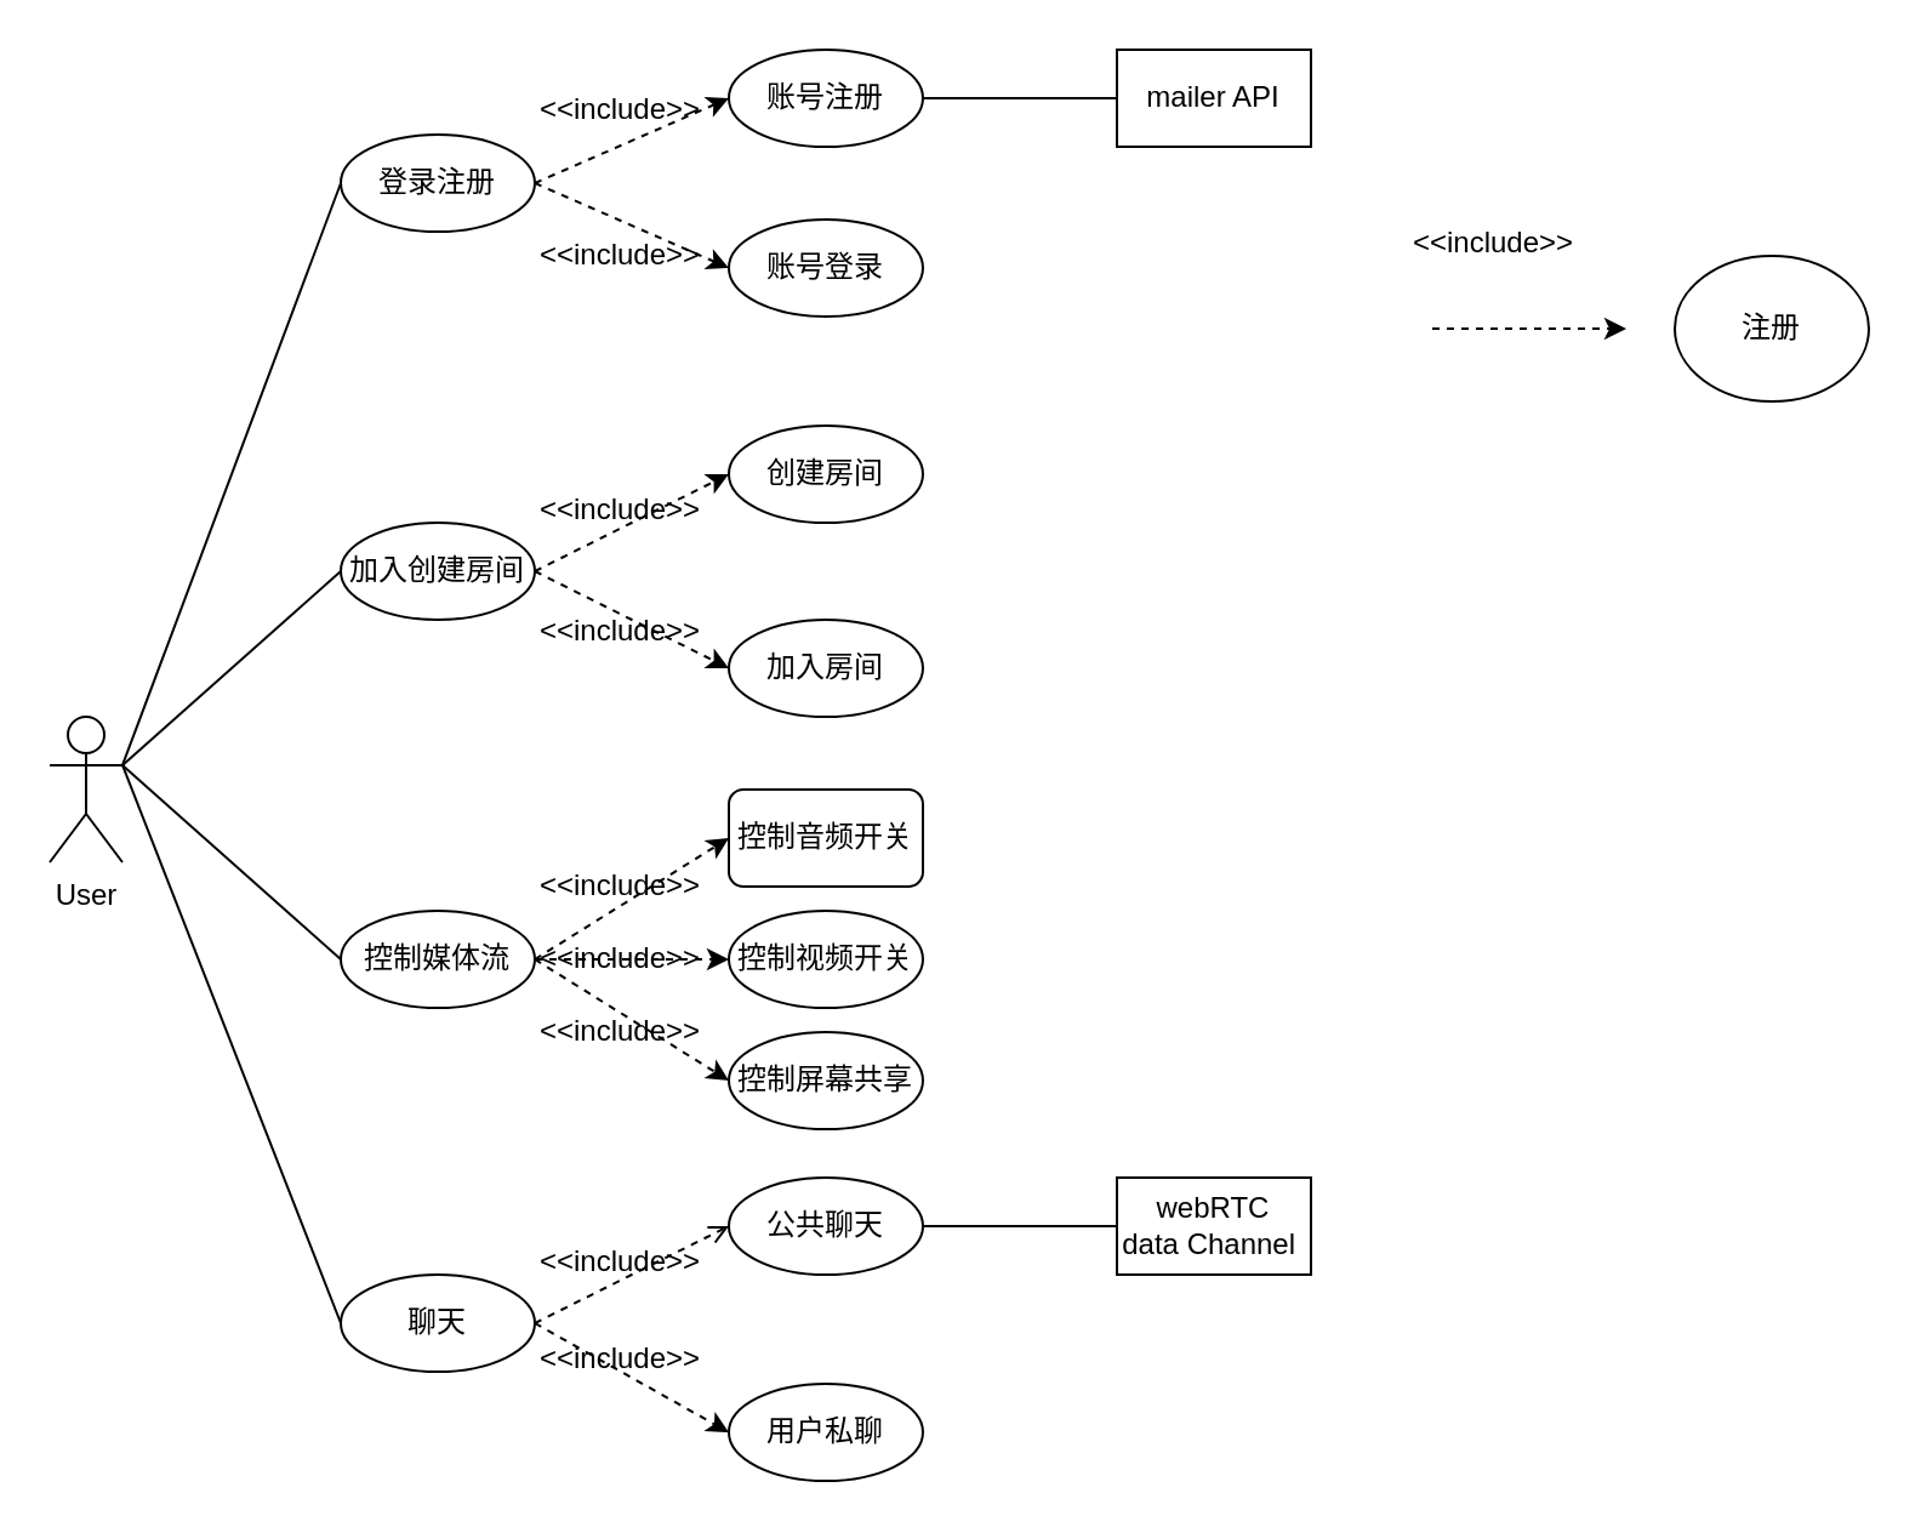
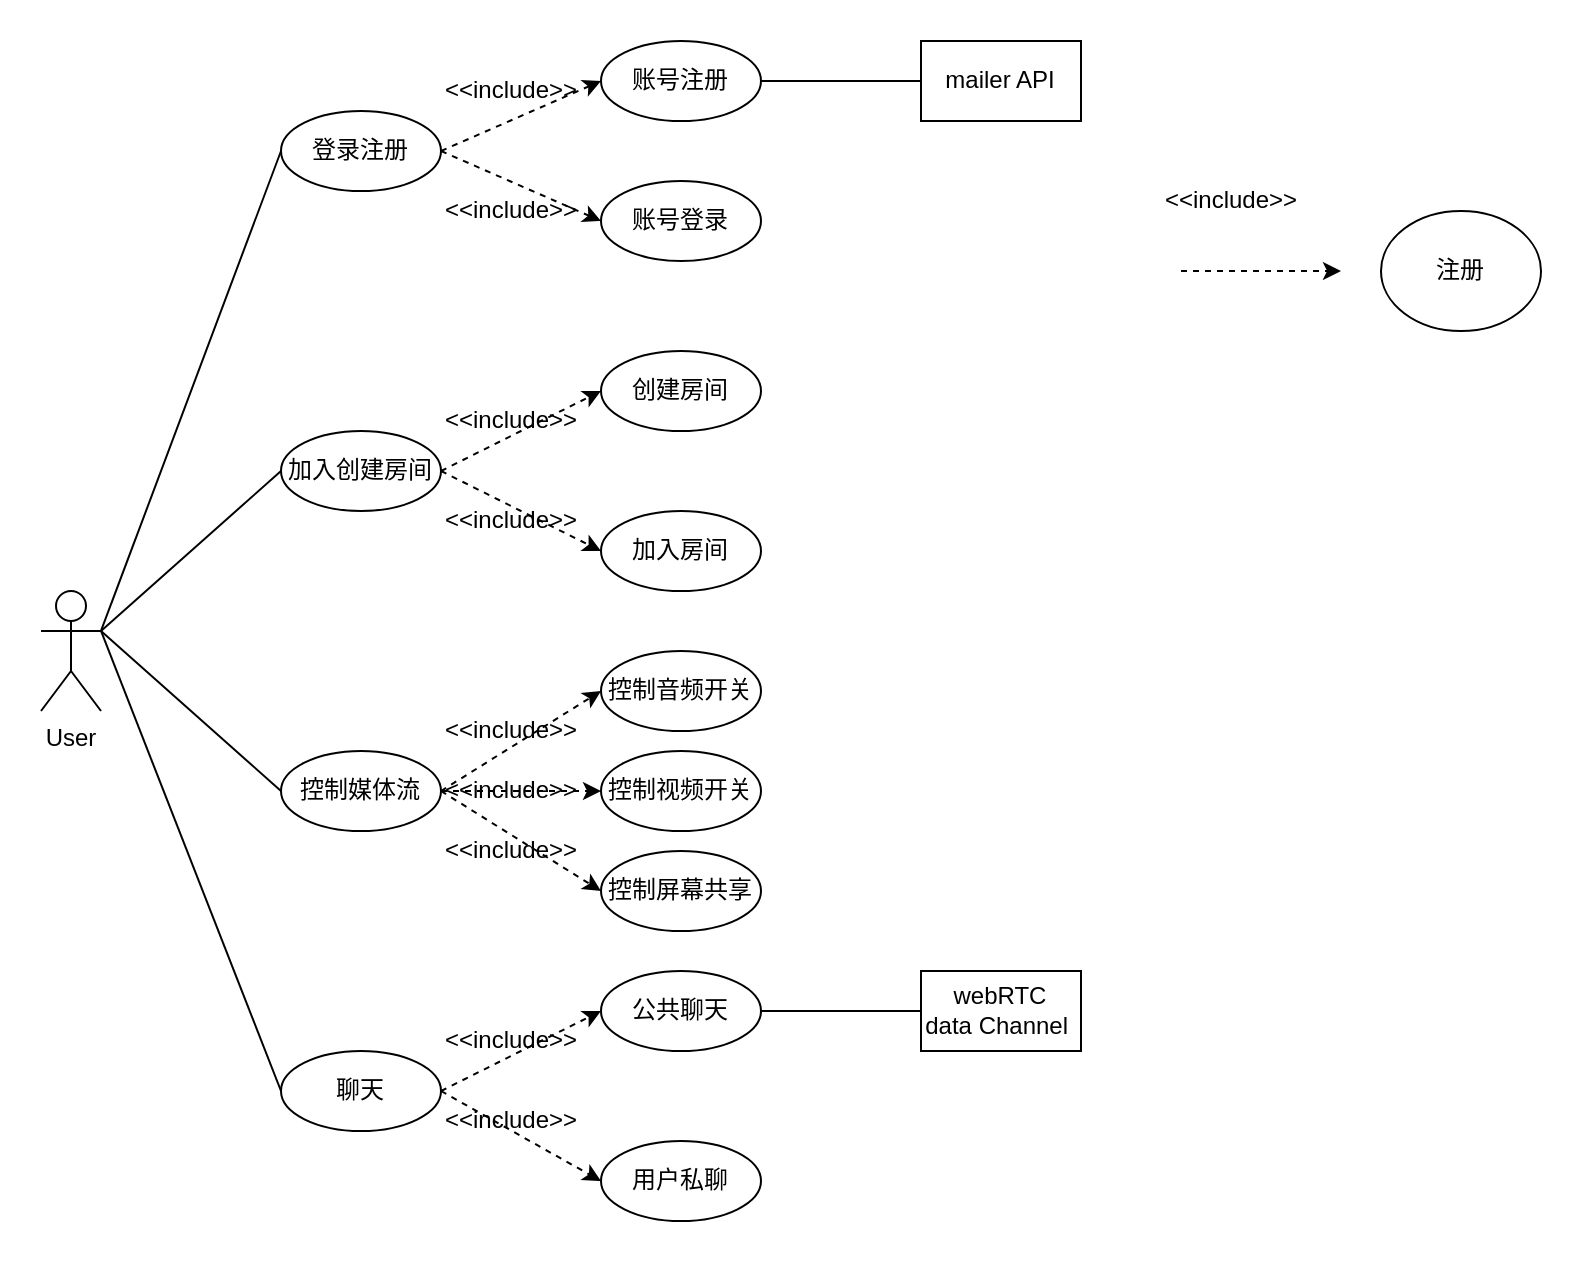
  <mxCell id="0" />
  <mxCell id="1" parent="0" />
  <mxCell id="2" value="登录注册" style="ellipse;whiteSpace=wrap;html=1;" vertex="1" parent="1"><mxGeometry x="140" y="55" width="80" height="40" as="geometry" /></mxCell>
  <mxCell id="3" value="" style="endArrow=none;html=1;entryX=0;entryY=0.5;entryDx=0;entryDy=0;exitX=1;exitY=0.333;exitDx=0;exitDy=0;exitPerimeter=0;" edge="1" parent="1" source="44" target="2"><mxGeometry width="50" height="50" relative="1" as="geometry"><mxPoint x="50" y="315" as="sourcePoint" /><mxPoint x="420" y="275" as="targetPoint" /></mxGeometry></mxCell>
  <mxCell id="4" value="" style="endArrow=classic;dashed=1;html=1;entryX=0;entryY=0.5;entryDx=0;entryDy=0;" edge="1" parent="1" target="5"><mxGeometry width="50" height="50" relative="1" as="geometry"><mxPoint x="220" y="75" as="sourcePoint" /><mxPoint x="300" y="125" as="targetPoint" /></mxGeometry></mxCell>
  <mxCell id="5" value="账号登录" style="ellipse;whiteSpace=wrap;html=1;" vertex="1" parent="1"><mxGeometry x="300" y="90" width="80" height="40" as="geometry" /></mxCell>
  <mxCell id="6" value="&amp;lt;&amp;lt;include&amp;gt;&amp;gt;" style="text;html=1;align=center;verticalAlign=middle;resizable=0;points=[];autosize=1;strokeColor=none;fillColor=none;" vertex="1" parent="1"><mxGeometry x="210" y="90" width="90" height="30" as="geometry" /></mxCell>
  <mxCell id="7" value="注册" style="ellipse;whiteSpace=wrap;html=1;" vertex="1" parent="1"><mxGeometry x="690" y="105" width="80" height="60" as="geometry" /></mxCell>
  <mxCell id="8" value="&amp;lt;&amp;lt;include&amp;gt;&amp;gt;" style="text;html=1;align=center;verticalAlign=middle;resizable=0;points=[];autosize=1;strokeColor=none;fillColor=none;" vertex="1" parent="1"><mxGeometry x="570" y="85" width="90" height="30" as="geometry" /></mxCell>
  <mxCell id="9" value="" style="endArrow=classic;dashed=1;html=1;exitX=1;exitY=0.5;exitDx=0;exitDy=0;entryX=0;entryY=0.5;entryDx=0;entryDy=0;" edge="1" parent="1" source="2" target="10"><mxGeometry width="50" height="50" relative="1" as="geometry"><mxPoint x="220" y="15" as="sourcePoint" /><mxPoint x="300" y="15" as="targetPoint" /></mxGeometry></mxCell>
  <mxCell id="10" value="账号注册" style="ellipse;whiteSpace=wrap;html=1;" vertex="1" parent="1"><mxGeometry x="300" y="20" width="80" height="40" as="geometry" /></mxCell>
  <mxCell id="11" value="&amp;lt;&amp;lt;include&amp;gt;&amp;gt;" style="text;html=1;align=center;verticalAlign=middle;resizable=0;points=[];autosize=1;strokeColor=none;fillColor=none;" vertex="1" parent="1"><mxGeometry x="210" y="30" width="90" height="30" as="geometry" /></mxCell>
  <mxCell id="12" value="加入创建房间" style="ellipse;whiteSpace=wrap;html=1;" vertex="1" parent="1"><mxGeometry x="140" y="215" width="80" height="40" as="geometry" /></mxCell>
  <mxCell id="13" value="" style="endArrow=classic;dashed=1;html=1;exitX=1;exitY=0.5;exitDx=0;exitDy=0;entryX=0;entryY=0.5;entryDx=0;entryDy=0;" edge="1" parent="1" source="12" target="14"><mxGeometry width="50" height="50" relative="1" as="geometry"><mxPoint x="370" y="395" as="sourcePoint" /><mxPoint x="300" y="235" as="targetPoint" /></mxGeometry></mxCell>
  <mxCell id="14" value="加入房间" style="ellipse;whiteSpace=wrap;html=1;" vertex="1" parent="1"><mxGeometry x="300" y="255" width="80" height="40" as="geometry" /></mxCell>
  <mxCell id="15" value="&amp;lt;&amp;lt;include&amp;gt;&amp;gt;" style="text;html=1;align=center;verticalAlign=middle;resizable=0;points=[];autosize=1;strokeColor=none;fillColor=none;" vertex="1" parent="1"><mxGeometry x="210" y="245" width="90" height="30" as="geometry" /></mxCell>
  <mxCell id="16" value="" style="endArrow=classic;dashed=1;html=1;exitX=1;exitY=0.5;exitDx=0;exitDy=0;entryX=0;entryY=0.5;entryDx=0;entryDy=0;" edge="1" parent="1" source="12" target="17"><mxGeometry width="50" height="50" relative="1" as="geometry"><mxPoint x="220" y="175" as="sourcePoint" /><mxPoint x="300" y="175" as="targetPoint" /></mxGeometry></mxCell>
  <mxCell id="17" value="创建房间" style="ellipse;whiteSpace=wrap;html=1;" vertex="1" parent="1"><mxGeometry x="300" y="175" width="80" height="40" as="geometry" /></mxCell>
  <mxCell id="18" value="&amp;lt;&amp;lt;include&amp;gt;&amp;gt;" style="text;html=1;align=center;verticalAlign=middle;resizable=0;points=[];autosize=1;strokeColor=none;fillColor=none;" vertex="1" parent="1"><mxGeometry x="210" y="195" width="90" height="30" as="geometry" /></mxCell>
  <mxCell id="19" value="控制媒体流" style="ellipse;whiteSpace=wrap;html=1;" vertex="1" parent="1"><mxGeometry x="140" y="375" width="80" height="40" as="geometry" /></mxCell>
  <mxCell id="20" value="" style="endArrow=classic;dashed=1;html=1;exitX=1;exitY=0.5;exitDx=0;exitDy=0;entryX=0;entryY=0.5;entryDx=0;entryDy=0;" edge="1" parent="1" source="19" target="21"><mxGeometry width="50" height="50" relative="1" as="geometry"><mxPoint x="370" y="555" as="sourcePoint" /><mxPoint x="300" y="395" as="targetPoint" /></mxGeometry></mxCell>
  <mxCell id="21" value="控制视频开关" style="ellipse;whiteSpace=wrap;html=1;" vertex="1" parent="1"><mxGeometry x="300" y="375" width="80" height="40" as="geometry" /></mxCell>
  <mxCell id="22" value="&amp;lt;&amp;lt;include&amp;gt;&amp;gt;" style="text;html=1;align=center;verticalAlign=middle;resizable=0;points=[];autosize=1;strokeColor=none;fillColor=none;" vertex="1" parent="1"><mxGeometry x="210" y="380" width="90" height="30" as="geometry" /></mxCell>
  <mxCell id="23" value="" style="endArrow=classic;dashed=1;html=1;entryX=0;entryY=0.5;entryDx=0;entryDy=0;" edge="1" parent="1" target="24"><mxGeometry width="50" height="50" relative="1" as="geometry"><mxPoint x="220" y="395" as="sourcePoint" /><mxPoint x="300" y="445" as="targetPoint" /></mxGeometry></mxCell>
  <mxCell id="24" value="控制屏幕共享" style="ellipse;whiteSpace=wrap;html=1;" vertex="1" parent="1"><mxGeometry x="300" y="425" width="80" height="40" as="geometry" /></mxCell>
  <mxCell id="25" value="&amp;lt;&amp;lt;include&amp;gt;&amp;gt;" style="text;html=1;align=center;verticalAlign=middle;resizable=0;points=[];autosize=1;strokeColor=none;fillColor=none;" vertex="1" parent="1"><mxGeometry x="210" y="410" width="90" height="30" as="geometry" /></mxCell>
  <mxCell id="26" value="" style="endArrow=classic;dashed=1;html=1;exitX=1;exitY=0.5;exitDx=0;exitDy=0;entryX=0;entryY=0.5;entryDx=0;entryDy=0;" edge="1" parent="1" source="19" target="27"><mxGeometry width="50" height="50" relative="1" as="geometry"><mxPoint x="220" y="335" as="sourcePoint" /><mxPoint x="300" y="335" as="targetPoint" /></mxGeometry></mxCell>
- <mxCell id="27" value="控制音频开关" style="whiteSpace=wrap;html=1;rounded=1;" vertex="1" parent="1"><mxGeometry x="300" y="325" width="80" height="40" as="geometry" /></mxCell>
+ <mxCell id="27" value="控制音频开关" style="ellipse;whiteSpace=wrap;html=1;" vertex="1" parent="1"><mxGeometry x="300" y="325" width="80" height="40" as="geometry" /></mxCell>
  <mxCell id="28" value="&amp;lt;&amp;lt;include&amp;gt;&amp;gt;" style="text;html=1;align=center;verticalAlign=middle;resizable=0;points=[];autosize=1;strokeColor=none;fillColor=none;" vertex="1" parent="1"><mxGeometry x="210" y="350" width="90" height="30" as="geometry" /></mxCell>
  <mxCell id="29" value="聊天" style="ellipse;whiteSpace=wrap;html=1;" vertex="1" parent="1"><mxGeometry x="140" y="525" width="80" height="40" as="geometry" /></mxCell>
  <mxCell id="30" value="" style="endArrow=classic;dashed=1;html=1;entryX=0;entryY=0.5;entryDx=0;entryDy=0;exitX=1;exitY=0.5;exitDx=0;exitDy=0;" edge="1" parent="1" target="31" source="29"><mxGeometry width="50" height="50" relative="1" as="geometry"><mxPoint x="220" y="555" as="sourcePoint" /><mxPoint x="300" y="605" as="targetPoint" /></mxGeometry></mxCell>
  <mxCell id="31" value="用户私聊" style="ellipse;whiteSpace=wrap;html=1;" vertex="1" parent="1"><mxGeometry x="300" y="570" width="80" height="40" as="geometry" /></mxCell>
  <mxCell id="32" value="&amp;lt;&amp;lt;include&amp;gt;&amp;gt;" style="text;html=1;align=center;verticalAlign=middle;resizable=0;points=[];autosize=1;strokeColor=none;fillColor=none;" vertex="1" parent="1"><mxGeometry x="210" y="545" width="90" height="30" as="geometry" /></mxCell>
- <mxCell id="33" value="" style="endArrow=open;dashed=1;html=1;exitX=1;exitY=0.5;exitDx=0;exitDy=0;entryX=0;entryY=0.5;entryDx=0;entryDy=0;" edge="1" parent="1" source="29" target="34"><mxGeometry width="50" height="50" relative="1" as="geometry"><mxPoint x="220" y="495" as="sourcePoint" /><mxPoint x="300" y="495" as="targetPoint" /></mxGeometry></mxCell>
+ <mxCell id="33" value="" style="endArrow=classic;dashed=1;html=1;exitX=1;exitY=0.5;exitDx=0;exitDy=0;entryX=0;entryY=0.5;entryDx=0;entryDy=0;" edge="1" parent="1" source="29" target="34"><mxGeometry width="50" height="50" relative="1" as="geometry"><mxPoint x="220" y="495" as="sourcePoint" /><mxPoint x="300" y="495" as="targetPoint" /></mxGeometry></mxCell>
  <mxCell id="34" value="公共聊天" style="ellipse;whiteSpace=wrap;html=1;" vertex="1" parent="1"><mxGeometry x="300" y="485" width="80" height="40" as="geometry" /></mxCell>
  <mxCell id="35" value="&amp;lt;&amp;lt;include&amp;gt;&amp;gt;" style="text;html=1;align=center;verticalAlign=middle;resizable=0;points=[];autosize=1;strokeColor=none;fillColor=none;" vertex="1" parent="1"><mxGeometry x="210" y="505" width="90" height="30" as="geometry" /></mxCell>
  <mxCell id="36" value="" style="endArrow=classic;dashed=1;html=1;exitX=1;exitY=0.5;exitDx=0;exitDy=0;" edge="1" parent="1"><mxGeometry width="50" height="50" relative="1" as="geometry"><mxPoint x="590" y="135" as="sourcePoint" /><mxPoint x="670" y="135" as="targetPoint" /></mxGeometry></mxCell>
  <mxCell id="37" value="" style="endArrow=none;html=1;entryX=0;entryY=0.5;entryDx=0;entryDy=0;exitX=1;exitY=0.333;exitDx=0;exitDy=0;exitPerimeter=0;" edge="1" parent="1" source="44" target="12"><mxGeometry width="50" height="50" relative="1" as="geometry"><mxPoint x="50" y="315" as="sourcePoint" /><mxPoint x="410" y="285" as="targetPoint" /></mxGeometry></mxCell>
  <mxCell id="38" value="" style="endArrow=none;html=1;entryX=0;entryY=0.5;entryDx=0;entryDy=0;exitX=1;exitY=0.333;exitDx=0;exitDy=0;exitPerimeter=0;" edge="1" parent="1" source="44" target="19"><mxGeometry width="50" height="50" relative="1" as="geometry"><mxPoint x="50" y="315" as="sourcePoint" /><mxPoint x="150" y="245" as="targetPoint" /></mxGeometry></mxCell>
  <mxCell id="39" value="mailer API" style="rounded=0;whiteSpace=wrap;html=1;" vertex="1" parent="1"><mxGeometry x="460" y="20" width="80" height="40" as="geometry" /></mxCell>
  <mxCell id="40" value="" style="endArrow=none;html=1;exitX=1;exitY=0.5;exitDx=0;exitDy=0;entryX=0;entryY=0.5;entryDx=0;entryDy=0;" edge="1" parent="1" source="10" target="39"><mxGeometry width="50" height="50" relative="1" as="geometry"><mxPoint x="360" y="335" as="sourcePoint" /><mxPoint x="460" y="45" as="targetPoint" /></mxGeometry></mxCell>
  <mxCell id="41" value="" style="endArrow=none;html=1;entryX=1;entryY=0.333;entryDx=0;entryDy=0;entryPerimeter=0;exitX=0;exitY=0.5;exitDx=0;exitDy=0;" edge="1" parent="1" source="29" target="44"><mxGeometry width="50" height="50" relative="1" as="geometry"><mxPoint x="360" y="335" as="sourcePoint" /><mxPoint x="50" y="315" as="targetPoint" /></mxGeometry></mxCell>
  <mxCell id="42" value="webRTC &lt;br&gt;data Channel&amp;nbsp;" style="rounded=0;whiteSpace=wrap;html=1;" vertex="1" parent="1"><mxGeometry x="460" y="485" width="80" height="40" as="geometry" /></mxCell>
  <mxCell id="43" value="" style="endArrow=none;html=1;entryX=0;entryY=0.5;entryDx=0;entryDy=0;exitX=1;exitY=0.5;exitDx=0;exitDy=0;" edge="1" parent="1" target="42" source="34"><mxGeometry width="50" height="50" relative="1" as="geometry"><mxPoint x="390" y="495" as="sourcePoint" /><mxPoint x="460" y="510" as="targetPoint" /></mxGeometry></mxCell>
  <mxCell id="44" value="User" style="shape=umlActor;verticalLabelPosition=bottom;verticalAlign=top;html=1;outlineConnect=0;" vertex="1" parent="1"><mxGeometry x="20" y="295" width="30" height="60" as="geometry" /></mxCell>
